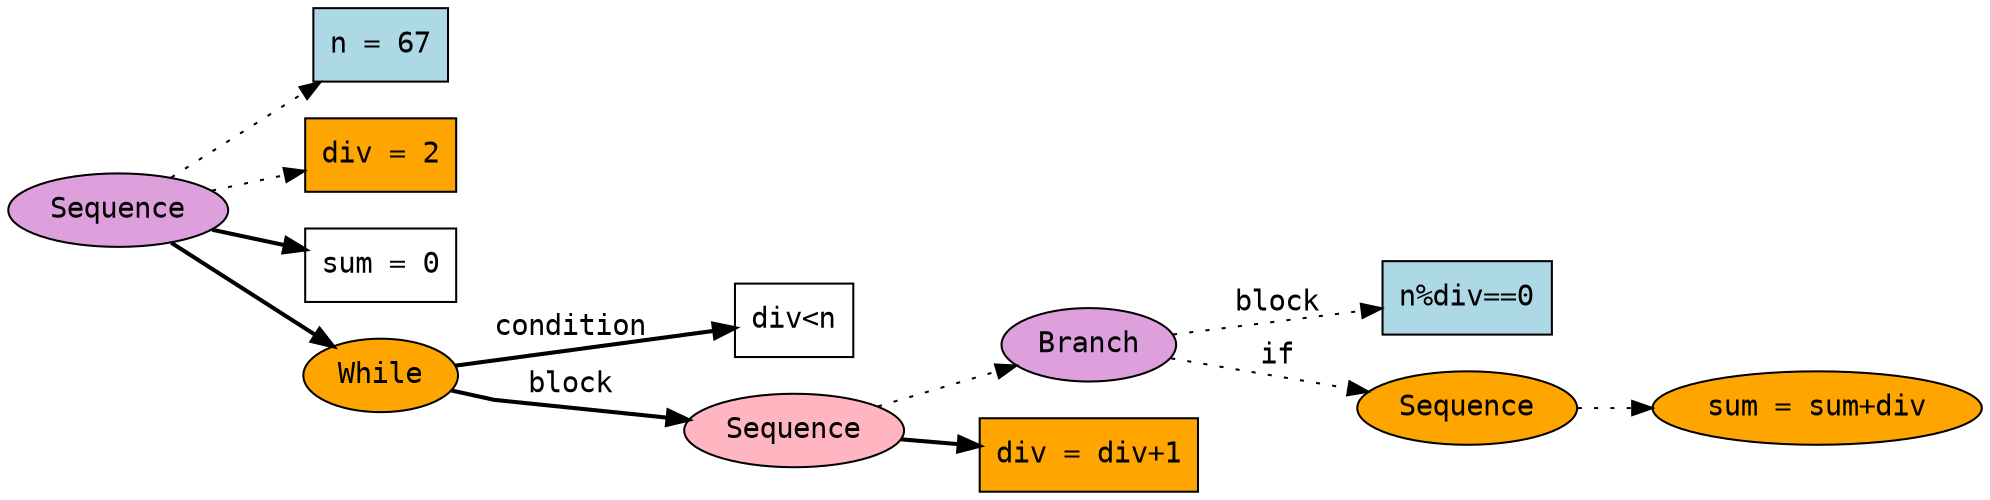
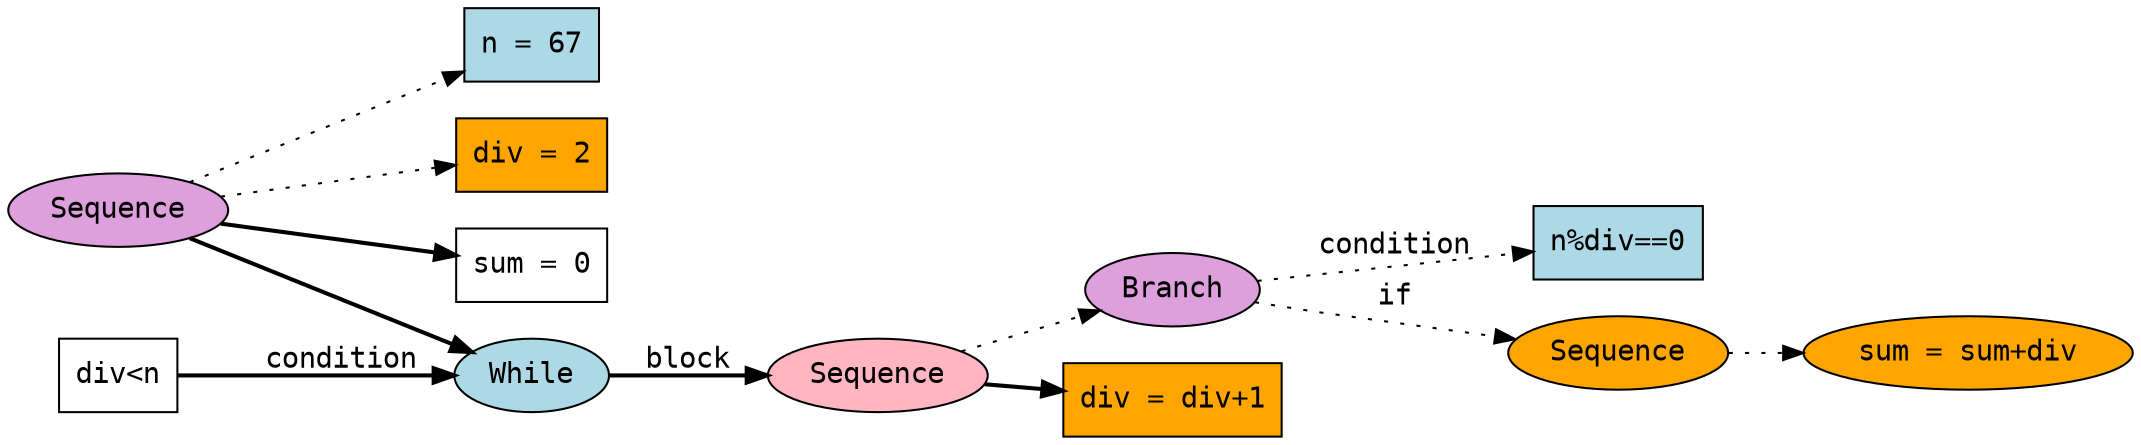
  digraph {
    rankdir=LR
    splines=polyline
    node [fillcolor=orange fontname=monospace style=filled shape=box]
    edge [fontname=monospace style=dotted]
    n1 [fillcolor=plum label=Sequence shape=""]
    n2 [fillcolor=lightblue label="n = 67"]
    n3 [label="div = 2"]
    n4 [fillcolor=white label="sum = 0"]
-   n5 [label=While shape=""]
+   n5 [fillcolor=lightblue label=While shape=""]
    n6 [fillcolor=white label="div<n"]
    n7 [fillcolor=lightpink label=Sequence shape=""]
    n8 [fillcolor=plum label=Branch shape=""]
    n9 [label="div = div+1"]
    n10 [fillcolor=lightblue label="n%div==0"]
    n11 [label=Sequence shape=""]
    n12 [label="sum = sum+div" shape=ellipse]
    n1 -> n2
    n1 -> n3
    n1 -> n4 [style=bold]
    n1 -> n5 [style=bold]
-   n5 -> n6 [label=condition style=bold]
+   n6 -> n5 [label=condition style=bold]
    n5 -> n7 [label=block style=bold]
    n7 -> n8
    n7 -> n9 [style=bold]
-   n8 -> n10 [label=block]
+   n8 -> n10 [label=condition]
    n8 -> n11 [label=if]
    n11 -> n12
  }
